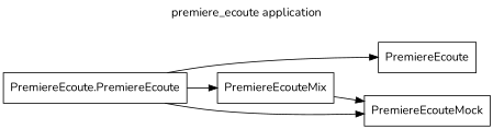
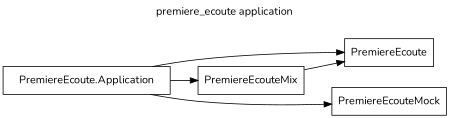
  digraph {
    fontname=Nunito
    label="premiere_ecoute application"
    labelloc=top
    rankdir=LR
    node [fontname=Nunito shape=box]
    edge [fontname=Nunito]
-   "PremiereEcoute.Application" [label="PremiereEcoute.PremiereEcoute"]
+   "PremiereEcoute.Application"
    PremiereEcoute
    PremiereEcouteMix
    PremiereEcouteMock
    "PremiereEcoute.Application" -> PremiereEcoute
    "PremiereEcoute.Application" -> PremiereEcouteMix
    "PremiereEcoute.Application" -> PremiereEcouteMock
-   PremiereEcouteMix -> PremiereEcouteMock
+   PremiereEcouteMix -> PremiereEcoute
  }
